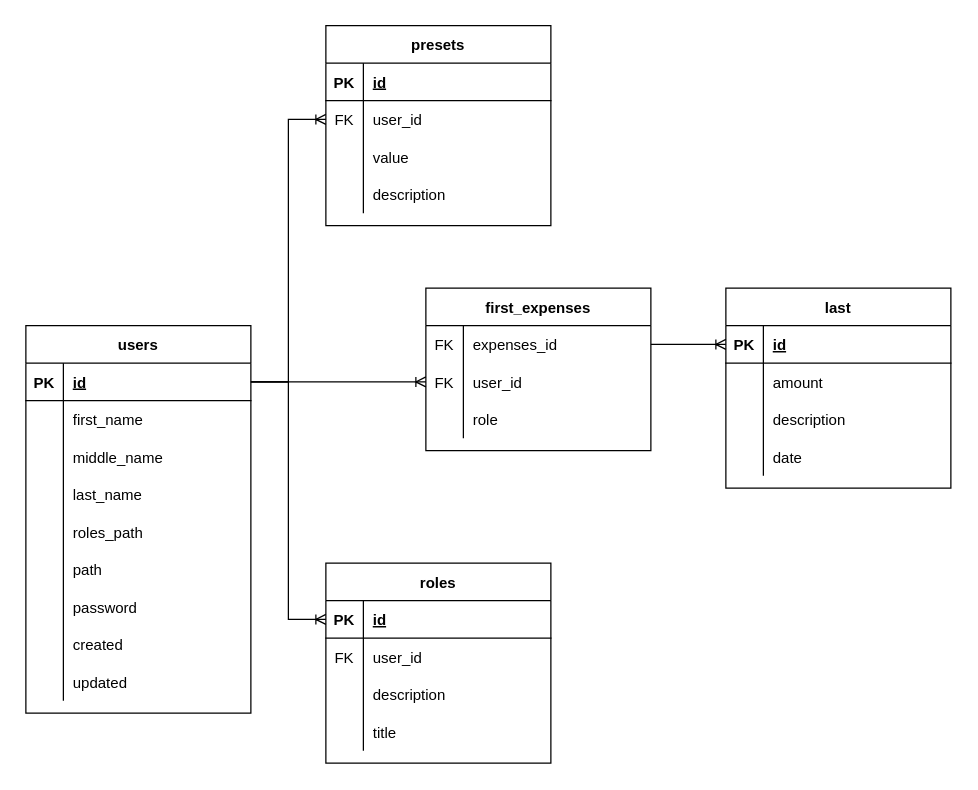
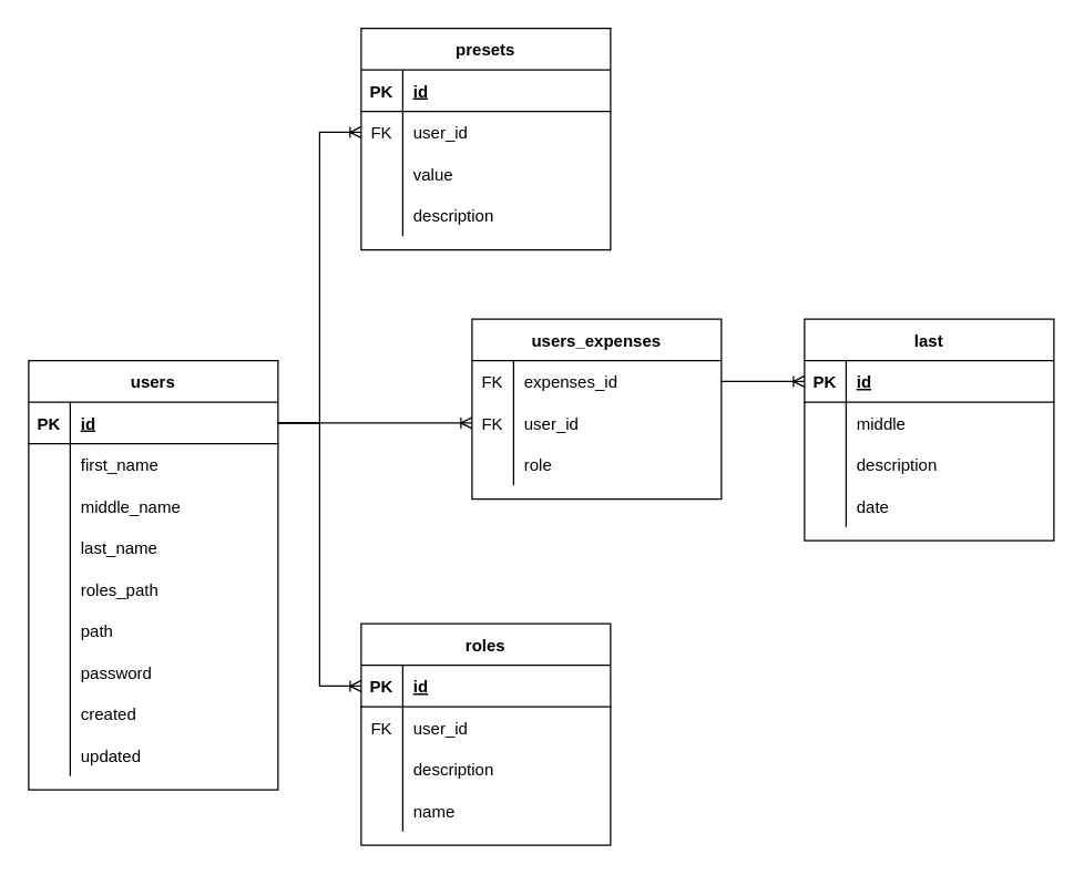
  <mxCell id="0" />
  <mxCell id="1" parent="0" />
  <mxCell id="2" value="users" style="shape=table;startSize=30;container=1;collapsible=1;childLayout=tableLayout;fixedRows=1;rowLines=0;fontStyle=1;align=center;resizeLast=1;" parent="1" vertex="1"><mxGeometry y="260" width="180" height="310" as="geometry" x="20" /></mxCell>
  <mxCell id="3" value="" style="shape=tableRow;horizontal=0;startSize=0;swimlaneHead=0;swimlaneBody=0;fillColor=none;collapsible=0;dropTarget=0;points=[[0,0.5],[1,0.5]];portConstraint=eastwest;top=0;left=0;right=0;bottom=1;" parent="2" vertex="1"><mxGeometry y="30" width="180" height="30" as="geometry" /></mxCell>
  <mxCell id="4" value="PK" style="shape=partialRectangle;connectable=0;fillColor=none;top=0;left=0;bottom=0;right=0;fontStyle=1;overflow=hidden;" parent="3" vertex="1"><mxGeometry width="30" height="30" as="geometry"><mxRectangle width="30" height="30" as="alternateBounds" /></mxGeometry></mxCell>
  <mxCell id="5" value="id" style="shape=partialRectangle;connectable=0;fillColor=none;top=0;left=0;bottom=0;right=0;align=left;spacingLeft=6;fontStyle=5;overflow=hidden;" parent="3" vertex="1"><mxGeometry x="30" width="150" height="30" as="geometry"><mxRectangle width="150" height="30" as="alternateBounds" /></mxGeometry></mxCell>
  <mxCell id="6" value="" style="shape=tableRow;horizontal=0;startSize=0;swimlaneHead=0;swimlaneBody=0;fillColor=none;collapsible=0;dropTarget=0;points=[[0,0.5],[1,0.5]];portConstraint=eastwest;top=0;left=0;right=0;bottom=0;" parent="2" vertex="1"><mxGeometry y="60" width="180" height="30" as="geometry" /></mxCell>
  <mxCell id="7" value="" style="shape=partialRectangle;connectable=0;fillColor=none;top=0;left=0;bottom=0;right=0;editable=1;overflow=hidden;" parent="6" vertex="1"><mxGeometry width="30" height="30" as="geometry"><mxRectangle width="30" height="30" as="alternateBounds" /></mxGeometry></mxCell>
  <mxCell id="8" value="first_name" style="shape=partialRectangle;connectable=0;fillColor=none;top=0;left=0;bottom=0;right=0;align=left;spacingLeft=6;overflow=hidden;" parent="6" vertex="1"><mxGeometry x="30" width="150" height="30" as="geometry"><mxRectangle width="150" height="30" as="alternateBounds" /></mxGeometry></mxCell>
  <mxCell id="9" value="" style="shape=tableRow;horizontal=0;startSize=0;swimlaneHead=0;swimlaneBody=0;fillColor=none;collapsible=0;dropTarget=0;points=[[0,0.5],[1,0.5]];portConstraint=eastwest;top=0;left=0;right=0;bottom=0;" parent="2" vertex="1"><mxGeometry y="90" width="180" height="30" as="geometry" /></mxCell>
  <mxCell id="10" value="" style="shape=partialRectangle;connectable=0;fillColor=none;top=0;left=0;bottom=0;right=0;editable=1;overflow=hidden;" parent="9" vertex="1"><mxGeometry width="30" height="30" as="geometry"><mxRectangle width="30" height="30" as="alternateBounds" /></mxGeometry></mxCell>
  <mxCell id="11" value="middle_name" style="shape=partialRectangle;connectable=0;fillColor=none;top=0;left=0;bottom=0;right=0;align=left;spacingLeft=6;overflow=hidden;" parent="9" vertex="1"><mxGeometry x="30" width="150" height="30" as="geometry"><mxRectangle width="150" height="30" as="alternateBounds" /></mxGeometry></mxCell>
  <mxCell id="12" value="" style="shape=tableRow;horizontal=0;startSize=0;swimlaneHead=0;swimlaneBody=0;fillColor=none;collapsible=0;dropTarget=0;points=[[0,0.5],[1,0.5]];portConstraint=eastwest;top=0;left=0;right=0;bottom=0;" parent="2" vertex="1"><mxGeometry y="120" width="180" height="30" as="geometry" /></mxCell>
  <mxCell id="13" value="" style="shape=partialRectangle;connectable=0;fillColor=none;top=0;left=0;bottom=0;right=0;editable=1;overflow=hidden;" parent="12" vertex="1"><mxGeometry width="30" height="30" as="geometry"><mxRectangle width="30" height="30" as="alternateBounds" /></mxGeometry></mxCell>
  <mxCell id="14" value="last_name" style="shape=partialRectangle;connectable=0;fillColor=none;top=0;left=0;bottom=0;right=0;align=left;spacingLeft=6;overflow=hidden;" parent="12" vertex="1"><mxGeometry x="30" width="150" height="30" as="geometry"><mxRectangle width="150" height="30" as="alternateBounds" /></mxGeometry></mxCell>
  <mxCell id="15" style="shape=tableRow;horizontal=0;startSize=0;swimlaneHead=0;swimlaneBody=0;fillColor=none;collapsible=0;dropTarget=0;points=[[0,0.5],[1,0.5]];portConstraint=eastwest;top=0;left=0;right=0;bottom=0;" vertex="1" parent="2"><mxGeometry y="150" width="180" height="30" as="geometry" /></mxCell>
  <mxCell id="16" style="shape=partialRectangle;connectable=0;fillColor=none;top=0;left=0;bottom=0;right=0;editable=1;overflow=hidden;" vertex="1" parent="15"><mxGeometry width="30" height="30" as="geometry"><mxRectangle width="30" height="30" as="alternateBounds" /></mxGeometry></mxCell>
  <mxCell id="17" value="roles_path" style="shape=partialRectangle;connectable=0;fillColor=none;top=0;left=0;bottom=0;right=0;align=left;spacingLeft=6;overflow=hidden;" vertex="1" parent="15"><mxGeometry x="30" width="150" height="30" as="geometry"><mxRectangle width="150" height="30" as="alternateBounds" /></mxGeometry></mxCell>
  <mxCell id="18" style="shape=tableRow;horizontal=0;startSize=0;swimlaneHead=0;swimlaneBody=0;fillColor=none;collapsible=0;dropTarget=0;points=[[0,0.5],[1,0.5]];portConstraint=eastwest;top=0;left=0;right=0;bottom=0;" parent="2" vertex="1"><mxGeometry y="180" width="180" height="30" as="geometry" /></mxCell>
  <mxCell id="19" style="shape=partialRectangle;connectable=0;fillColor=none;top=0;left=0;bottom=0;right=0;editable=1;overflow=hidden;" parent="18" vertex="1"><mxGeometry width="30" height="30" as="geometry"><mxRectangle width="30" height="30" as="alternateBounds" /></mxGeometry></mxCell>
  <mxCell id="20" value="path" style="shape=partialRectangle;connectable=0;fillColor=none;top=0;left=0;bottom=0;right=0;align=left;spacingLeft=6;overflow=hidden;" parent="18" vertex="1"><mxGeometry x="30" width="150" height="30" as="geometry"><mxRectangle width="150" height="30" as="alternateBounds" /></mxGeometry></mxCell>
  <mxCell id="21" style="shape=tableRow;horizontal=0;startSize=0;swimlaneHead=0;swimlaneBody=0;fillColor=none;collapsible=0;dropTarget=0;points=[[0,0.5],[1,0.5]];portConstraint=eastwest;top=0;left=0;right=0;bottom=0;" parent="2" vertex="1"><mxGeometry y="210" width="180" height="30" as="geometry" /></mxCell>
  <mxCell id="22" style="shape=partialRectangle;connectable=0;fillColor=none;top=0;left=0;bottom=0;right=0;editable=1;overflow=hidden;" parent="21" vertex="1"><mxGeometry width="30" height="30" as="geometry"><mxRectangle width="30" height="30" as="alternateBounds" /></mxGeometry></mxCell>
  <mxCell id="23" value="password" style="shape=partialRectangle;connectable=0;fillColor=none;top=0;left=0;bottom=0;right=0;align=left;spacingLeft=6;overflow=hidden;" parent="21" vertex="1"><mxGeometry x="30" width="150" height="30" as="geometry"><mxRectangle width="150" height="30" as="alternateBounds" /></mxGeometry></mxCell>
  <mxCell id="24" style="shape=tableRow;horizontal=0;startSize=0;swimlaneHead=0;swimlaneBody=0;fillColor=none;collapsible=0;dropTarget=0;points=[[0,0.5],[1,0.5]];portConstraint=eastwest;top=0;left=0;right=0;bottom=0;" parent="2" vertex="1"><mxGeometry y="240" width="180" height="30" as="geometry" /></mxCell>
  <mxCell id="25" style="shape=partialRectangle;connectable=0;fillColor=none;top=0;left=0;bottom=0;right=0;editable=1;overflow=hidden;" parent="24" vertex="1"><mxGeometry width="30" height="30" as="geometry"><mxRectangle width="30" height="30" as="alternateBounds" /></mxGeometry></mxCell>
  <mxCell id="26" value="created" style="shape=partialRectangle;connectable=0;fillColor=none;top=0;left=0;bottom=0;right=0;align=left;spacingLeft=6;overflow=hidden;" parent="24" vertex="1"><mxGeometry x="30" width="150" height="30" as="geometry"><mxRectangle width="150" height="30" as="alternateBounds" /></mxGeometry></mxCell>
  <mxCell id="27" style="shape=tableRow;horizontal=0;startSize=0;swimlaneHead=0;swimlaneBody=0;fillColor=none;collapsible=0;dropTarget=0;points=[[0,0.5],[1,0.5]];portConstraint=eastwest;top=0;left=0;right=0;bottom=0;" parent="2" vertex="1"><mxGeometry y="270" width="180" height="30" as="geometry" /></mxCell>
  <mxCell id="28" style="shape=partialRectangle;connectable=0;fillColor=none;top=0;left=0;bottom=0;right=0;editable=1;overflow=hidden;" parent="27" vertex="1"><mxGeometry width="30" height="30" as="geometry"><mxRectangle width="30" height="30" as="alternateBounds" /></mxGeometry></mxCell>
  <mxCell id="29" value="updated" style="shape=partialRectangle;connectable=0;fillColor=none;top=0;left=0;bottom=0;right=0;align=left;spacingLeft=6;overflow=hidden;" parent="27" vertex="1"><mxGeometry x="30" width="150" height="30" as="geometry"><mxRectangle width="150" height="30" as="alternateBounds" /></mxGeometry></mxCell>
  <mxCell id="30" value="last" style="shape=table;startSize=30;container=1;collapsible=1;childLayout=tableLayout;fixedRows=1;rowLines=0;fontStyle=1;align=center;resizeLast=1;" parent="1" vertex="1"><mxGeometry x="580" y="230" width="180" height="160" as="geometry" /></mxCell>
  <mxCell id="31" value="" style="shape=tableRow;horizontal=0;startSize=0;swimlaneHead=0;swimlaneBody=0;fillColor=none;collapsible=0;dropTarget=0;points=[[0,0.5],[1,0.5]];portConstraint=eastwest;top=0;left=0;right=0;bottom=1;" parent="30" vertex="1"><mxGeometry y="30" width="180" height="30" as="geometry" /></mxCell>
  <mxCell id="32" value="PK" style="shape=partialRectangle;connectable=0;fillColor=none;top=0;left=0;bottom=0;right=0;fontStyle=1;overflow=hidden;" parent="31" vertex="1"><mxGeometry width="30" height="30" as="geometry"><mxRectangle width="30" height="30" as="alternateBounds" /></mxGeometry></mxCell>
  <mxCell id="33" value="id" style="shape=partialRectangle;connectable=0;fillColor=none;top=0;left=0;bottom=0;right=0;align=left;spacingLeft=6;fontStyle=5;overflow=hidden;" parent="31" vertex="1"><mxGeometry x="30" width="150" height="30" as="geometry"><mxRectangle width="150" height="30" as="alternateBounds" /></mxGeometry></mxCell>
  <mxCell id="34" value="" style="shape=tableRow;horizontal=0;startSize=0;swimlaneHead=0;swimlaneBody=0;fillColor=none;collapsible=0;dropTarget=0;points=[[0,0.5],[1,0.5]];portConstraint=eastwest;top=0;left=0;right=0;bottom=0;" parent="30" vertex="1"><mxGeometry y="60" width="180" height="30" as="geometry" /></mxCell>
  <mxCell id="35" value="" style="shape=partialRectangle;connectable=0;fillColor=none;top=0;left=0;bottom=0;right=0;editable=1;overflow=hidden;" parent="34" vertex="1"><mxGeometry width="30" height="30" as="geometry"><mxRectangle width="30" height="30" as="alternateBounds" /></mxGeometry></mxCell>
- <mxCell id="36" value="amount" style="shape=partialRectangle;connectable=0;fillColor=none;top=0;left=0;bottom=0;right=0;align=left;spacingLeft=6;overflow=hidden;" parent="34" vertex="1"><mxGeometry x="30" width="150" height="30" as="geometry"><mxRectangle width="150" height="30" as="alternateBounds" /></mxGeometry></mxCell>
+ <mxCell id="36" value="middle" style="shape=partialRectangle;connectable=0;fillColor=none;top=0;left=0;bottom=0;right=0;align=left;spacingLeft=6;overflow=hidden;" parent="34" vertex="1"><mxGeometry x="30" width="150" height="30" as="geometry"><mxRectangle width="150" height="30" as="alternateBounds" /></mxGeometry></mxCell>
  <mxCell id="37" value="" style="shape=tableRow;horizontal=0;startSize=0;swimlaneHead=0;swimlaneBody=0;fillColor=none;collapsible=0;dropTarget=0;points=[[0,0.5],[1,0.5]];portConstraint=eastwest;top=0;left=0;right=0;bottom=0;" parent="30" vertex="1"><mxGeometry y="90" width="180" height="30" as="geometry" /></mxCell>
  <mxCell id="38" value="" style="shape=partialRectangle;connectable=0;fillColor=none;top=0;left=0;bottom=0;right=0;editable=1;overflow=hidden;" parent="37" vertex="1"><mxGeometry width="30" height="30" as="geometry"><mxRectangle width="30" height="30" as="alternateBounds" /></mxGeometry></mxCell>
  <mxCell id="39" value="description" style="shape=partialRectangle;connectable=0;fillColor=none;top=0;left=0;bottom=0;right=0;align=left;spacingLeft=6;overflow=hidden;" parent="37" vertex="1"><mxGeometry x="30" width="150" height="30" as="geometry"><mxRectangle width="150" height="30" as="alternateBounds" /></mxGeometry></mxCell>
  <mxCell id="40" value="" style="shape=tableRow;horizontal=0;startSize=0;swimlaneHead=0;swimlaneBody=0;fillColor=none;collapsible=0;dropTarget=0;points=[[0,0.5],[1,0.5]];portConstraint=eastwest;top=0;left=0;right=0;bottom=0;" parent="30" vertex="1"><mxGeometry y="120" width="180" height="30" as="geometry" /></mxCell>
  <mxCell id="41" value="" style="shape=partialRectangle;connectable=0;fillColor=none;top=0;left=0;bottom=0;right=0;editable=1;overflow=hidden;" parent="40" vertex="1"><mxGeometry width="30" height="30" as="geometry"><mxRectangle width="30" height="30" as="alternateBounds" /></mxGeometry></mxCell>
  <mxCell id="42" value="date" style="shape=partialRectangle;connectable=0;fillColor=none;top=0;left=0;bottom=0;right=0;align=left;spacingLeft=6;overflow=hidden;" parent="40" vertex="1"><mxGeometry x="30" width="150" height="30" as="geometry"><mxRectangle width="150" height="30" as="alternateBounds" /></mxGeometry></mxCell>
  <mxCell id="43" value="roles" style="shape=table;startSize=30;container=1;collapsible=1;childLayout=tableLayout;fixedRows=1;rowLines=0;fontStyle=1;align=center;resizeLast=1;" parent="1" vertex="1"><mxGeometry x="260" y="450" width="180" height="160" as="geometry" /></mxCell>
  <mxCell id="44" value="" style="shape=tableRow;horizontal=0;startSize=0;swimlaneHead=0;swimlaneBody=0;fillColor=none;collapsible=0;dropTarget=0;points=[[0,0.5],[1,0.5]];portConstraint=eastwest;top=0;left=0;right=0;bottom=1;" parent="43" vertex="1"><mxGeometry y="30" width="180" height="30" as="geometry" /></mxCell>
  <mxCell id="45" value="PK" style="shape=partialRectangle;connectable=0;fillColor=none;top=0;left=0;bottom=0;right=0;fontStyle=1;overflow=hidden;" parent="44" vertex="1"><mxGeometry width="30" height="30" as="geometry"><mxRectangle width="30" height="30" as="alternateBounds" /></mxGeometry></mxCell>
  <mxCell id="46" value="id" style="shape=partialRectangle;connectable=0;fillColor=none;top=0;left=0;bottom=0;right=0;align=left;spacingLeft=6;fontStyle=5;overflow=hidden;" parent="44" vertex="1"><mxGeometry x="30" width="150" height="30" as="geometry"><mxRectangle width="150" height="30" as="alternateBounds" /></mxGeometry></mxCell>
  <mxCell id="47" value="" style="shape=tableRow;horizontal=0;startSize=0;swimlaneHead=0;swimlaneBody=0;fillColor=none;collapsible=0;dropTarget=0;points=[[0,0.5],[1,0.5]];portConstraint=eastwest;top=0;left=0;right=0;bottom=0;" parent="43" vertex="1"><mxGeometry y="60" width="180" height="30" as="geometry" /></mxCell>
  <mxCell id="48" value="FK" style="shape=partialRectangle;connectable=0;fillColor=none;top=0;left=0;bottom=0;right=0;editable=1;overflow=hidden;" parent="47" vertex="1"><mxGeometry width="30" height="30" as="geometry"><mxRectangle width="30" height="30" as="alternateBounds" /></mxGeometry></mxCell>
  <mxCell id="49" value="user_id" style="shape=partialRectangle;connectable=0;fillColor=none;top=0;left=0;bottom=0;right=0;align=left;spacingLeft=6;overflow=hidden;" parent="47" vertex="1"><mxGeometry x="30" width="150" height="30" as="geometry"><mxRectangle width="150" height="30" as="alternateBounds" /></mxGeometry></mxCell>
  <mxCell id="50" value="" style="shape=tableRow;horizontal=0;startSize=0;swimlaneHead=0;swimlaneBody=0;fillColor=none;collapsible=0;dropTarget=0;points=[[0,0.5],[1,0.5]];portConstraint=eastwest;top=0;left=0;right=0;bottom=0;" parent="43" vertex="1"><mxGeometry y="90" width="180" height="30" as="geometry" /></mxCell>
  <mxCell id="51" value="" style="shape=partialRectangle;connectable=0;fillColor=none;top=0;left=0;bottom=0;right=0;editable=1;overflow=hidden;" parent="50" vertex="1"><mxGeometry width="30" height="30" as="geometry"><mxRectangle width="30" height="30" as="alternateBounds" /></mxGeometry></mxCell>
  <mxCell id="52" value="description" style="shape=partialRectangle;connectable=0;fillColor=none;top=0;left=0;bottom=0;right=0;align=left;spacingLeft=6;overflow=hidden;" parent="50" vertex="1"><mxGeometry x="30" width="150" height="30" as="geometry"><mxRectangle width="150" height="30" as="alternateBounds" /></mxGeometry></mxCell>
  <mxCell id="53" value="" style="shape=tableRow;horizontal=0;startSize=0;swimlaneHead=0;swimlaneBody=0;fillColor=none;collapsible=0;dropTarget=0;points=[[0,0.5],[1,0.5]];portConstraint=eastwest;top=0;left=0;right=0;bottom=0;" parent="43" vertex="1"><mxGeometry y="120" width="180" height="30" as="geometry" /></mxCell>
  <mxCell id="54" value="" style="shape=partialRectangle;connectable=0;fillColor=none;top=0;left=0;bottom=0;right=0;editable=1;overflow=hidden;" parent="53" vertex="1"><mxGeometry width="30" height="30" as="geometry"><mxRectangle width="30" height="30" as="alternateBounds" /></mxGeometry></mxCell>
- <mxCell id="55" value="title" style="shape=partialRectangle;connectable=0;fillColor=none;top=0;left=0;bottom=0;right=0;align=left;spacingLeft=6;overflow=hidden;" parent="53" vertex="1"><mxGeometry x="30" width="150" height="30" as="geometry"><mxRectangle width="150" height="30" as="alternateBounds" /></mxGeometry></mxCell>
- <mxCell id="56" value="first_expenses" style="shape=table;startSize=30;container=1;collapsible=1;childLayout=tableLayout;fixedRows=1;rowLines=0;fontStyle=1;align=center;resizeLast=1;" parent="1" vertex="1"><mxGeometry x="340" y="230" width="180" height="130" as="geometry" /></mxCell>
+ <mxCell id="55" value="name" style="shape=partialRectangle;connectable=0;fillColor=none;top=0;left=0;bottom=0;right=0;align=left;spacingLeft=6;overflow=hidden;" parent="53" vertex="1"><mxGeometry x="30" width="150" height="30" as="geometry"><mxRectangle width="150" height="30" as="alternateBounds" /></mxGeometry></mxCell>
+ <mxCell id="56" value="users_expenses" style="shape=table;startSize=30;container=1;collapsible=1;childLayout=tableLayout;fixedRows=1;rowLines=0;fontStyle=1;align=center;resizeLast=1;" parent="1" vertex="1"><mxGeometry x="340" y="230" width="180" height="130" as="geometry" /></mxCell>
  <mxCell id="57" style="shape=tableRow;horizontal=0;startSize=0;swimlaneHead=0;swimlaneBody=0;fillColor=none;collapsible=0;dropTarget=0;points=[[0,0.5],[1,0.5]];portConstraint=eastwest;top=0;left=0;right=0;bottom=0;" parent="56" vertex="1"><mxGeometry y="30" width="180" height="30" as="geometry" /></mxCell>
  <mxCell id="58" value="FK" style="shape=partialRectangle;connectable=0;fillColor=none;top=0;left=0;bottom=0;right=0;editable=1;overflow=hidden;" parent="57" vertex="1"><mxGeometry width="30" height="30" as="geometry"><mxRectangle width="30" height="30" as="alternateBounds" /></mxGeometry></mxCell>
  <mxCell id="59" value="expenses_id" style="shape=partialRectangle;connectable=0;fillColor=none;top=0;left=0;bottom=0;right=0;align=left;spacingLeft=6;overflow=hidden;" parent="57" vertex="1"><mxGeometry x="30" width="150" height="30" as="geometry"><mxRectangle width="150" height="30" as="alternateBounds" /></mxGeometry></mxCell>
  <mxCell id="60" style="shape=tableRow;horizontal=0;startSize=0;swimlaneHead=0;swimlaneBody=0;fillColor=none;collapsible=0;dropTarget=0;points=[[0,0.5],[1,0.5]];portConstraint=eastwest;top=0;left=0;right=0;bottom=0;" parent="56" vertex="1"><mxGeometry y="60" width="180" height="30" as="geometry" /></mxCell>
  <mxCell id="61" value="FK" style="shape=partialRectangle;connectable=0;fillColor=none;top=0;left=0;bottom=0;right=0;editable=1;overflow=hidden;" parent="60" vertex="1"><mxGeometry width="30" height="30" as="geometry"><mxRectangle width="30" height="30" as="alternateBounds" /></mxGeometry></mxCell>
  <mxCell id="62" value="user_id" style="shape=partialRectangle;connectable=0;fillColor=none;top=0;left=0;bottom=0;right=0;align=left;spacingLeft=6;overflow=hidden;" parent="60" vertex="1"><mxGeometry x="30" width="150" height="30" as="geometry"><mxRectangle width="150" height="30" as="alternateBounds" /></mxGeometry></mxCell>
  <mxCell id="63" style="shape=tableRow;horizontal=0;startSize=0;swimlaneHead=0;swimlaneBody=0;fillColor=none;collapsible=0;dropTarget=0;points=[[0,0.5],[1,0.5]];portConstraint=eastwest;top=0;left=0;right=0;bottom=0;" parent="56" vertex="1"><mxGeometry y="90" width="180" height="30" as="geometry" /></mxCell>
  <mxCell id="64" style="shape=partialRectangle;connectable=0;fillColor=none;top=0;left=0;bottom=0;right=0;editable=1;overflow=hidden;" parent="63" vertex="1"><mxGeometry width="30" height="30" as="geometry"><mxRectangle width="30" height="30" as="alternateBounds" /></mxGeometry></mxCell>
  <mxCell id="65" value="role" style="shape=partialRectangle;connectable=0;fillColor=none;top=0;left=0;bottom=0;right=0;align=left;spacingLeft=6;overflow=hidden;" parent="63" vertex="1"><mxGeometry x="30" width="150" height="30" as="geometry"><mxRectangle width="150" height="30" as="alternateBounds" /></mxGeometry></mxCell>
  <mxCell id="66" value="" style="edgeStyle=entityRelationEdgeStyle;fontSize=12;html=1;endArrow=ERoneToMany;rounded=0;exitX=1;exitY=0.5;exitDx=0;exitDy=0;" parent="1" source="3" target="60" edge="1"><mxGeometry width="100" height="100" relative="1" as="geometry"><mxPoint x="590" y="640" as="sourcePoint" /><mxPoint x="690" y="540" as="targetPoint" /></mxGeometry></mxCell>
  <mxCell id="67" value="presets" style="shape=table;startSize=30;container=1;collapsible=1;childLayout=tableLayout;fixedRows=1;rowLines=0;fontStyle=1;align=center;resizeLast=1;" parent="1" vertex="1"><mxGeometry x="260" width="180" height="160" as="geometry" y="20" /></mxCell>
  <mxCell id="68" value="" style="shape=tableRow;horizontal=0;startSize=0;swimlaneHead=0;swimlaneBody=0;fillColor=none;collapsible=0;dropTarget=0;points=[[0,0.5],[1,0.5]];portConstraint=eastwest;top=0;left=0;right=0;bottom=1;" parent="67" vertex="1"><mxGeometry y="30" width="180" height="30" as="geometry" /></mxCell>
  <mxCell id="69" value="PK" style="shape=partialRectangle;connectable=0;fillColor=none;top=0;left=0;bottom=0;right=0;fontStyle=1;overflow=hidden;" parent="68" vertex="1"><mxGeometry width="30" height="30" as="geometry"><mxRectangle width="30" height="30" as="alternateBounds" /></mxGeometry></mxCell>
  <mxCell id="70" value="id" style="shape=partialRectangle;connectable=0;fillColor=none;top=0;left=0;bottom=0;right=0;align=left;spacingLeft=6;fontStyle=5;overflow=hidden;" parent="68" vertex="1"><mxGeometry x="30" width="150" height="30" as="geometry"><mxRectangle width="150" height="30" as="alternateBounds" /></mxGeometry></mxCell>
  <mxCell id="71" value="" style="shape=tableRow;horizontal=0;startSize=0;swimlaneHead=0;swimlaneBody=0;fillColor=none;collapsible=0;dropTarget=0;points=[[0,0.5],[1,0.5]];portConstraint=eastwest;top=0;left=0;right=0;bottom=0;" parent="67" vertex="1"><mxGeometry y="60" width="180" height="30" as="geometry" /></mxCell>
  <mxCell id="72" value="FK" style="shape=partialRectangle;connectable=0;fillColor=none;top=0;left=0;bottom=0;right=0;editable=1;overflow=hidden;" parent="71" vertex="1"><mxGeometry width="30" height="30" as="geometry"><mxRectangle width="30" height="30" as="alternateBounds" /></mxGeometry></mxCell>
  <mxCell id="73" value="user_id" style="shape=partialRectangle;connectable=0;fillColor=none;top=0;left=0;bottom=0;right=0;align=left;spacingLeft=6;overflow=hidden;" parent="71" vertex="1"><mxGeometry x="30" width="150" height="30" as="geometry"><mxRectangle width="150" height="30" as="alternateBounds" /></mxGeometry></mxCell>
  <mxCell id="74" value="" style="shape=tableRow;horizontal=0;startSize=0;swimlaneHead=0;swimlaneBody=0;fillColor=none;collapsible=0;dropTarget=0;points=[[0,0.5],[1,0.5]];portConstraint=eastwest;top=0;left=0;right=0;bottom=0;" parent="67" vertex="1"><mxGeometry y="90" width="180" height="30" as="geometry" /></mxCell>
  <mxCell id="75" value="" style="shape=partialRectangle;connectable=0;fillColor=none;top=0;left=0;bottom=0;right=0;editable=1;overflow=hidden;" parent="74" vertex="1"><mxGeometry width="30" height="30" as="geometry"><mxRectangle width="30" height="30" as="alternateBounds" /></mxGeometry></mxCell>
  <mxCell id="76" value="value" style="shape=partialRectangle;connectable=0;fillColor=none;top=0;left=0;bottom=0;right=0;align=left;spacingLeft=6;overflow=hidden;" parent="74" vertex="1"><mxGeometry x="30" width="150" height="30" as="geometry"><mxRectangle width="150" height="30" as="alternateBounds" /></mxGeometry></mxCell>
  <mxCell id="77" value="" style="shape=tableRow;horizontal=0;startSize=0;swimlaneHead=0;swimlaneBody=0;fillColor=none;collapsible=0;dropTarget=0;points=[[0,0.5],[1,0.5]];portConstraint=eastwest;top=0;left=0;right=0;bottom=0;" parent="67" vertex="1"><mxGeometry y="120" width="180" height="30" as="geometry" /></mxCell>
  <mxCell id="78" value="" style="shape=partialRectangle;connectable=0;fillColor=none;top=0;left=0;bottom=0;right=0;editable=1;overflow=hidden;" parent="77" vertex="1"><mxGeometry width="30" height="30" as="geometry"><mxRectangle width="30" height="30" as="alternateBounds" /></mxGeometry></mxCell>
  <mxCell id="79" value="description" style="shape=partialRectangle;connectable=0;fillColor=none;top=0;left=0;bottom=0;right=0;align=left;spacingLeft=6;overflow=hidden;" parent="77" vertex="1"><mxGeometry x="30" width="150" height="30" as="geometry"><mxRectangle width="150" height="30" as="alternateBounds" /></mxGeometry></mxCell>
  <mxCell id="80" value="" style="edgeStyle=entityRelationEdgeStyle;fontSize=12;html=1;endArrow=ERoneToMany;rounded=0;exitX=1;exitY=0.5;exitDx=0;exitDy=0;entryX=0;entryY=0.5;entryDx=0;entryDy=0;" parent="1" source="3" target="71" edge="1"><mxGeometry width="100" height="100" relative="1" as="geometry"><mxPoint x="530" y="315" as="sourcePoint" /><mxPoint x="600" y="345" as="targetPoint" /></mxGeometry></mxCell>
  <mxCell id="81" value="" style="edgeStyle=entityRelationEdgeStyle;fontSize=12;html=1;endArrow=ERoneToMany;rounded=0;exitX=1;exitY=0.5;exitDx=0;exitDy=0;entryX=0;entryY=0.5;entryDx=0;entryDy=0;" parent="1" source="3" target="44" edge="1"><mxGeometry width="100" height="100" relative="1" as="geometry"><mxPoint x="530" y="315" as="sourcePoint" /><mxPoint x="600" y="465" as="targetPoint" /></mxGeometry></mxCell>
  <mxCell id="82" value="" style="edgeStyle=entityRelationEdgeStyle;fontSize=12;html=1;endArrow=ERoneToMany;rounded=0;entryX=0;entryY=0.5;entryDx=0;entryDy=0;" parent="1" source="57" target="31" edge="1"><mxGeometry width="100" height="100" relative="1" as="geometry"><mxPoint x="490" y="399.5" as="sourcePoint" /><mxPoint x="630" y="399.5" as="targetPoint" /></mxGeometry></mxCell>
